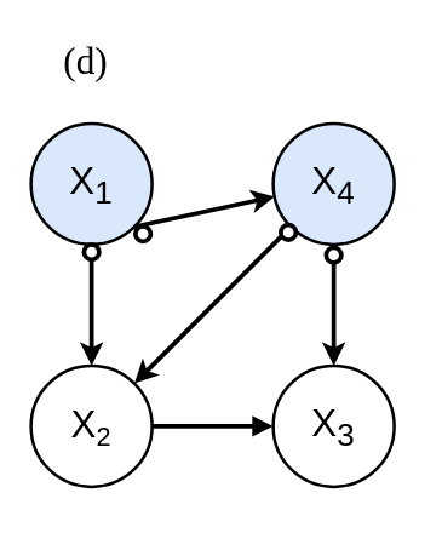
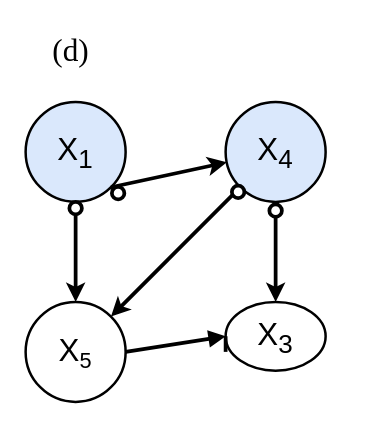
  <mxCell id="0" />
  <mxCell id="1" parent="0" />
  <mxCell id="2" value="" style="group" parent="1" vertex="1" connectable="0"><mxGeometry x="30" y="30" width="240" height="300" as="geometry" /></mxCell>
  <mxCell id="3" value="" style="endArrow=classic;html=1;rounded=0;fontSize=25;entryX=0.5;entryY=0;entryDx=0;entryDy=0;strokeWidth=3;startArrow=none;" parent="2" target="7" edge="1"><mxGeometry width="50" height="50" relative="1" as="geometry"><mxPoint x="190" y="121" as="sourcePoint" /><mxPoint x="460" y="231" as="targetPoint" /></mxGeometry></mxCell>
  <mxCell id="4" value="" style="endArrow=classic;html=1;rounded=0;fontSize=25;entryX=0.5;entryY=0;entryDx=0;entryDy=0;strokeWidth=3;startArrow=none;" parent="2" target="6" edge="1"><mxGeometry width="50" height="50" relative="1" as="geometry"><mxPoint x="30" y="121" as="sourcePoint" /><mxPoint x="460" y="231" as="targetPoint" /></mxGeometry></mxCell>
  <mxCell id="5" value="&lt;font style=&quot;font-size: 25px;&quot;&gt;X&lt;sub&gt;1&lt;/sub&gt;&lt;/font&gt;" style="ellipse;whiteSpace=wrap;html=1;aspect=fixed;strokeWidth=2;fillColor=#dae8fc;" parent="2" vertex="1"><mxGeometry x="-10" y="51" width="80" height="80" as="geometry" /></mxCell>
- <mxCell id="6" value="&lt;font style=&quot;font-size: 25px;&quot;&gt;X&lt;/font&gt;&lt;font style=&quot;font-size: 20.833px;&quot;&gt;&lt;sub&gt;2&lt;/sub&gt;&lt;/font&gt;" style="ellipse;whiteSpace=wrap;html=1;aspect=fixed;strokeWidth=2;" parent="2" vertex="1"><mxGeometry x="-10" y="211" width="80" height="80" as="geometry" /></mxCell>
- <mxCell id="7" value="&lt;font style=&quot;font-size: 25px;&quot;&gt;X&lt;sub&gt;3&lt;/sub&gt;&lt;/font&gt;" style="ellipse;whiteSpace=wrap;html=1;aspect=fixed;strokeWidth=2;" parent="2" vertex="1"><mxGeometry x="150" y="211" width="80" height="80" as="geometry" /></mxCell>
+ <mxCell id="6" value="&lt;font style=&quot;font-size: 25px;&quot;&gt;X&lt;/font&gt;&lt;font style=&quot;font-size: 20.833px;&quot;&gt;&lt;sub&gt;5&lt;/sub&gt;&lt;/font&gt;" style="ellipse;whiteSpace=wrap;html=1;aspect=fixed;strokeWidth=2;" parent="2" vertex="1"><mxGeometry x="-10" y="211" width="80" height="80" as="geometry" /></mxCell>
+ <mxCell id="7" value="&lt;font style=&quot;font-size: 25px;&quot;&gt;X&lt;sub&gt;3&lt;/sub&gt;&lt;/font&gt;" style="ellipse;whiteSpace=wrap;html=1;aspect=fixed;strokeWidth=2;" parent="2" vertex="1"><mxGeometry x="150" y="211" width="80" height="55" as="geometry" /></mxCell>
  <mxCell id="8" value="&lt;font style=&quot;font-size: 25px;&quot;&gt;X&lt;sub&gt;4&lt;/sub&gt;&lt;/font&gt;" style="ellipse;whiteSpace=wrap;html=1;aspect=fixed;strokeWidth=2;fillColor=#dae8fc;" parent="2" vertex="1"><mxGeometry x="150" y="51" width="80" height="80" as="geometry" /></mxCell>
  <mxCell id="9" value="" style="endArrow=none;html=1;strokeWidth=3;fontSize=25;curved=1;exitX=1;exitY=0.5;exitDx=0;exitDy=0;entryX=0;entryY=0.5;entryDx=0;entryDy=0;startArrow=none;" parent="2" target="7" edge="1"><mxGeometry width="50" height="50" relative="1" as="geometry"><mxPoint x="150" y="251" as="sourcePoint" /><mxPoint x="340" y="191" as="targetPoint" /></mxGeometry></mxCell>
  <mxCell id="10" value="" style="endArrow=classic;html=1;strokeWidth=3;fontSize=25;curved=1;exitX=1;exitY=1;exitDx=0;exitDy=0;startArrow=none;" parent="2" source="5" target="8" edge="1"><mxGeometry width="50" height="50" relative="1" as="geometry"><mxPoint x="66.536" y="127.536" as="sourcePoint" /><mxPoint x="340" y="191" as="targetPoint" /></mxGeometry></mxCell>
  <mxCell id="11" value="" style="endArrow=classic;html=1;strokeWidth=3;fontSize=25;curved=1;entryX=1;entryY=0;entryDx=0;entryDy=0;startArrow=none;" parent="2" target="6" edge="1"><mxGeometry width="50" height="50" relative="1" as="geometry"><mxPoint x="160" y="121" as="sourcePoint" /><mxPoint x="340" y="191" as="targetPoint" /></mxGeometry></mxCell>
  <mxCell id="12" value="" style="endArrow=none;html=1;rounded=0;fontSize=25;exitX=0.5;exitY=1;exitDx=0;exitDy=0;entryX=0.5;entryY=0;entryDx=0;entryDy=0;strokeWidth=3;" parent="2" source="5" edge="1"><mxGeometry width="50" height="50" relative="1" as="geometry"><mxPoint x="30" y="131" as="sourcePoint" /><mxPoint x="30" y="131" as="targetPoint" /></mxGeometry></mxCell>
  <mxCell id="13" value="" style="endArrow=none;html=1;strokeWidth=3;fontSize=25;curved=1;exitX=1;exitY=0.5;exitDx=0;exitDy=0;entryX=0;entryY=0.5;entryDx=0;entryDy=0;" parent="2" edge="1"><mxGeometry width="50" height="50" relative="1" as="geometry"><mxPoint x="50" y="251" as="sourcePoint" /><mxPoint x="50" y="251" as="targetPoint" /></mxGeometry></mxCell>
  <mxCell id="14" value="" style="endArrow=none;html=1;rounded=0;fontSize=25;exitX=0.5;exitY=1;exitDx=0;exitDy=0;entryX=0.5;entryY=0;entryDx=0;entryDy=0;strokeWidth=3;" parent="2" source="8" edge="1"><mxGeometry width="50" height="50" relative="1" as="geometry"><mxPoint x="190" y="131" as="sourcePoint" /><mxPoint x="190" y="131" as="targetPoint" /></mxGeometry></mxCell>
  <mxCell id="15" value="" style="endArrow=none;html=1;strokeWidth=3;fontSize=25;curved=1;exitX=0;exitY=1;exitDx=0;exitDy=0;entryX=1;entryY=0;entryDx=0;entryDy=0;" parent="2" source="8" edge="1"><mxGeometry width="50" height="50" relative="1" as="geometry"><mxPoint x="161.716" y="119.284" as="sourcePoint" /><mxPoint x="161.536" y="119.464" as="targetPoint" /></mxGeometry></mxCell>
  <mxCell id="16" value="" style="endArrow=none;html=1;strokeWidth=3;fontSize=25;curved=1;exitX=1;exitY=1;exitDx=0;exitDy=0;" parent="2" source="5" edge="1"><mxGeometry width="50" height="50" relative="1" as="geometry"><mxPoint x="58.284" y="119.284" as="sourcePoint" /><mxPoint x="59.464" y="120.464" as="targetPoint" /></mxGeometry></mxCell>
  <mxCell id="17" value="" style="endArrow=block;html=1;strokeWidth=3;fontSize=25;curved=1;exitX=1;exitY=0.5;exitDx=0;exitDy=0;entryX=0;entryY=0.5;entryDx=0;entryDy=0;startArrow=none;" parent="2" source="6" target="7" edge="1"><mxGeometry width="50" height="50" relative="1" as="geometry"><mxPoint x="80" y="251" as="sourcePoint" /><mxPoint x="140" y="251" as="targetPoint" /></mxGeometry></mxCell>
  <mxCell id="18" value="" style="ellipse;whiteSpace=wrap;html=1;aspect=fixed;fontSize=25;strokeWidth=3;" parent="2" vertex="1"><mxGeometry x="25" y="131" width="10" height="10" as="geometry" /></mxCell>
  <mxCell id="19" value="" style="ellipse;whiteSpace=wrap;html=1;aspect=fixed;fontSize=25;strokeWidth=3;" parent="2" vertex="1"><mxGeometry x="59" y="119" width="10" height="10" as="geometry" /></mxCell>
  <mxCell id="20" value="" style="ellipse;whiteSpace=wrap;html=1;aspect=fixed;fontSize=25;strokeWidth=3;" parent="2" vertex="1"><mxGeometry x="155" y="118" width="10" height="10" as="geometry" /></mxCell>
  <mxCell id="21" value="" style="ellipse;whiteSpace=wrap;html=1;aspect=fixed;fontSize=25;strokeWidth=3;" parent="2" vertex="1"><mxGeometry x="185" y="133" width="10" height="10" as="geometry" /></mxCell>
  <mxCell id="22" value="&lt;font style=&quot;font-size: 25px;&quot;&gt;&lt;font face=&quot;Times New Roman&quot; style=&quot;font-size: 25px;&quot;&gt;(d)&amp;nbsp;&lt;/font&gt;&lt;/font&gt;" style="text;html=1;align=center;verticalAlign=middle;resizable=0;points=[];autosize=1;strokeColor=none;fillColor=none;fontSize=25;" parent="2" vertex="1"><mxGeometry x="-1" y="-10" width="60" height="40" as="geometry" /></mxCell>
